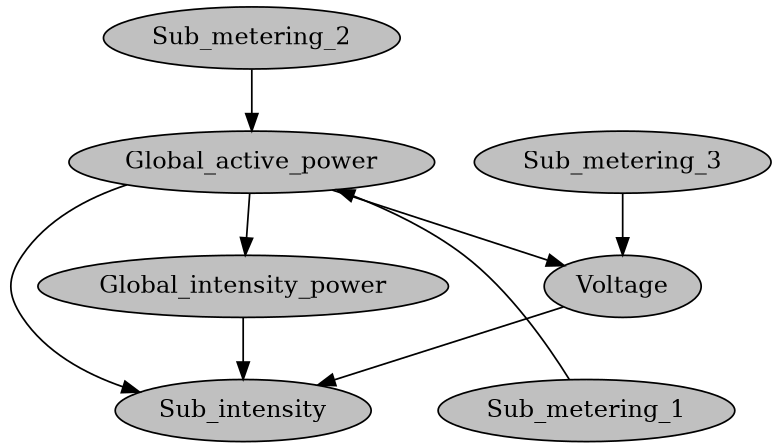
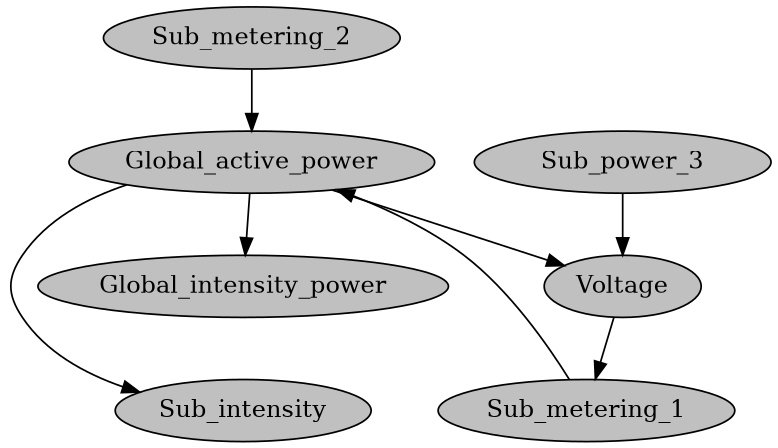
  strict digraph {
    node [fillcolor=gray style=filled]
    n1 [label=Global_intensity_power]
    Global_active_power
    Voltage
    n4 [label=Sub_intensity]
    Sub_metering_1
    Sub_metering_2
-   Sub_metering_3
-   n1 -> n4
+   Sub_metering_3 [label=Sub_power_3]
    Global_active_power -> n1
    Global_active_power -> Voltage
    Global_active_power -> n4
-   Voltage -> n4
+   Voltage -> Sub_metering_1
    Sub_metering_1 -> Global_active_power
    Sub_metering_2 -> Global_active_power
    Sub_metering_3 -> Voltage
  }
